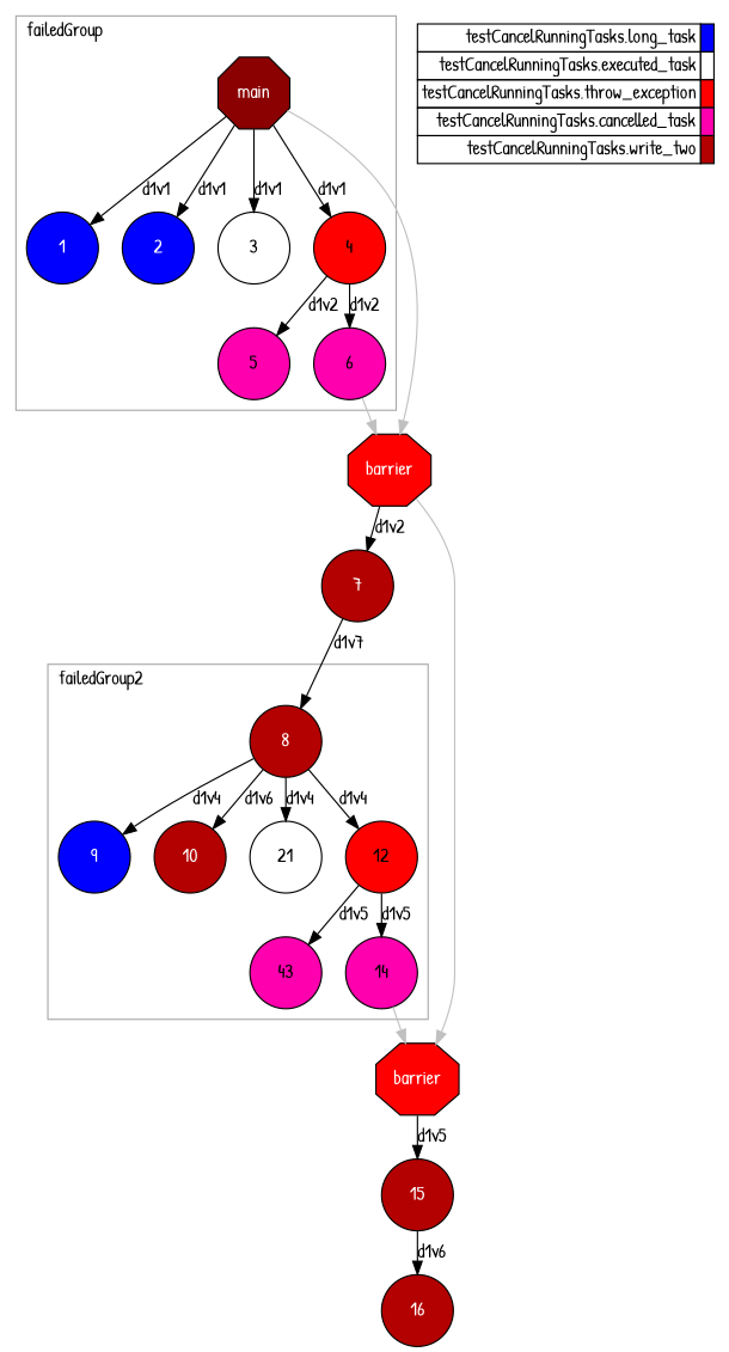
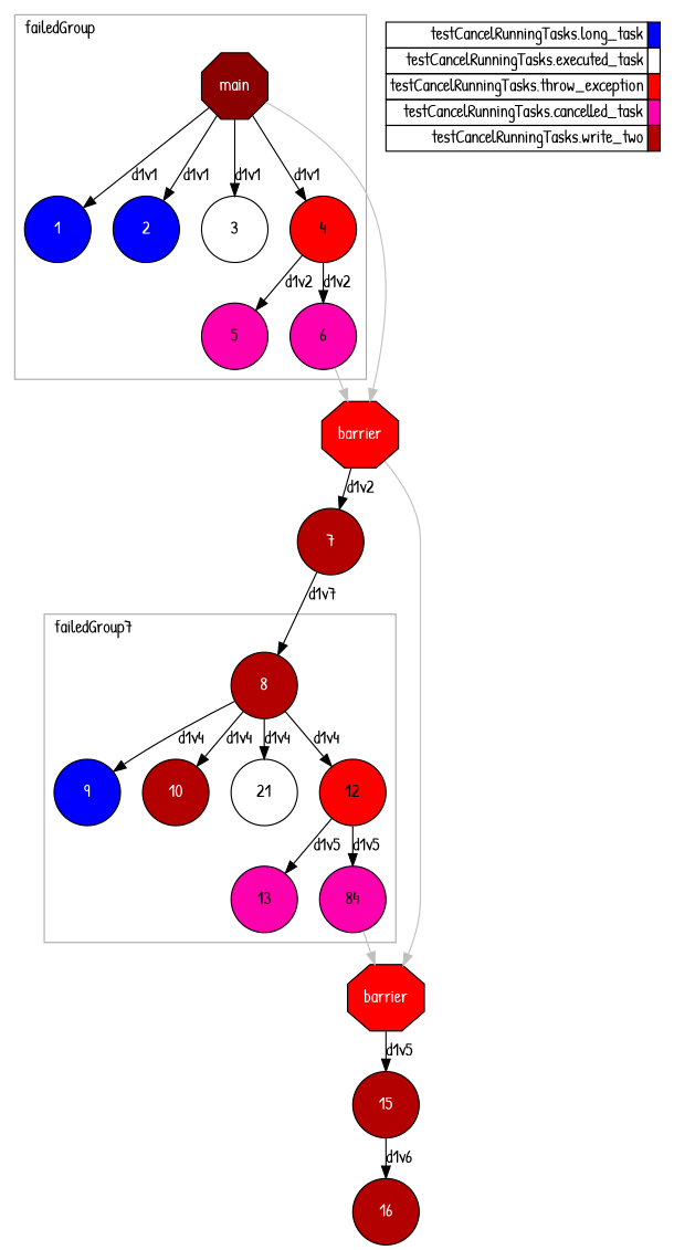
  digraph {
    compound=true
    fontname="Patrick Hand"
    labeljust=l
    newrank=true
    rankdir=TB
    node [fillcolor="#b30000" fontcolor="#ffffff" fontname="Patrick Hand" shape=circle style=filled]
    edge [fontname="Patrick Hand"]
    n1 [fillcolor="#8B0000" fontcolor="#FFFFFF" height=0.75 label=main shape=octagon]
    1 [fillcolor="#0000ff" height=0.75]
    2 [fillcolor="#0000ff" height=0.75]
    3 [fillcolor="#ffffff" fontcolor="#000000" height=0.75]
    4 [fillcolor="#ff0000" fontcolor="#000000" height=0.75]
    5 [fillcolor="#ff00ae" fontcolor="#000000" height=0.75]
    6 [fillcolor="#ff00ae" fontcolor="#000000" height=0.75]
    8 [height=0.75]
    9 [fillcolor="#0000ff" height=0.75]
    10 [height=0.75]
    n11 [fillcolor="#ffffff" fontcolor="#000000" height=0.75 label=21]
    12 [fillcolor="#ff0000" fontcolor="#000000" height=0.75]
-   13 [fillcolor="#ff00ae" fontcolor="#000000" height=0.75 label=43]
-   14 [fillcolor="#ff00ae" fontcolor="#000000" height=0.75]
+   13 [fillcolor="#ff00ae" fontcolor="#000000" height=0.75]
+   14 [fillcolor="#ff00ae" fontcolor="#000000" height=0.75 label=84]
    n15 [fillcolor="#ff0000" fontcolor="#FFFFFF" height=0.75 label=barrier shape=octagon]
    7 [height=0.75]
    n17 [fillcolor="#ff0000" fontcolor="#FFFFFF" height=0.75 label=barrier shape=octagon]
    15 [height=0.75]
    16 [height=0.75]
    n20 [height=0.75 label=<       <table border="0" cellpadding="2" cellspacing="0" cellborder="1"> <tr> <td align="right">testCancelRunningTasks.long_task</td> <td bgcolor="#0000ff">&nbsp;</td> </tr> <tr> <td align="right">testCancelRunningTasks.executed_task</td> <td bgcolor="#ffffff">&nbsp;</td> </tr> <tr> <td align="right">testCancelRunningTasks.throw_exception</td> <td bgcolor="#ff0000">&nbsp;</td> </tr> <tr> <td align="right">testCancelRunningTasks.cancelled_task</td> <td bgcolor="#ff00ae">&nbsp;</td> </tr> <tr> <td align="right">testCancelRunningTasks.write_two</td> <td bgcolor="#b30000">&nbsp;</td> </tr>       </table>     > shape=plaintext fillcolor="" fontcolor="" style=""]
    subgraph sub_1 {
      ranksep=0.20
      n15
      7
      n17
      15
      16
      subgraph cluster_2 {
        color="#A9A9A9"
        label=failedGroup
        ranksep=0.20
        shape=rect
        n1
        1
        2
        3
        4
        5
        6
      }
      subgraph cluster_3 {
        color="#A9A9A9"
-       label=failedGroup2
+       label=failedGroup7
        ranksep=0.20
        shape=rect
        8
        9
        10
        n11
        12
        13
        14
      }
    }
    subgraph sub_4 {
      label=Legend
      rank=sink
      ranksep=0.20
      n20
    }
    n1 -> 1 [label=d1v1]
    n1 -> 2 [label=d1v1]
    n1 -> 3 [label=d1v1]
    n1 -> 4 [label=d1v1]
    n1 -> n15 [color=grey]
    4 -> 5 [label=d1v2]
    4 -> 6 [label=d1v2]
    6 -> n15 [color=grey]
    8 -> 9 [label=d1v4]
-   8 -> 10 [label=d1v6]
+   8 -> 10 [label=d1v4]
    8 -> n11 [label=d1v4]
    8 -> 12 [label=d1v4]
    12 -> 13 [label=d1v5]
    12 -> 14 [label=d1v5]
    14 -> n17 [color=grey]
    n15 -> 7 [label=d1v2]
    n15 -> n17 [color=grey]
    7 -> 8 [label=d1v7]
    n17 -> 15 [label=d1v5]
    15 -> 16 [label=d1v6]
  }
